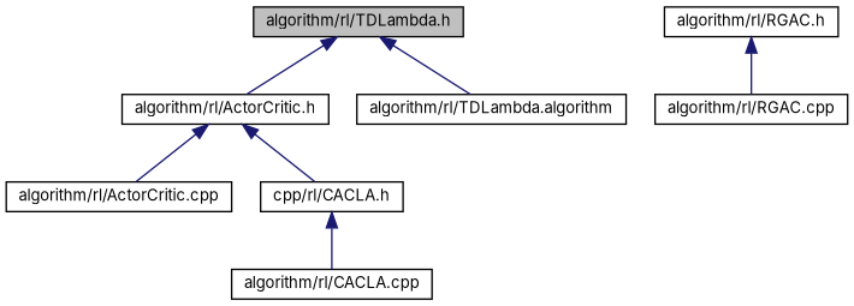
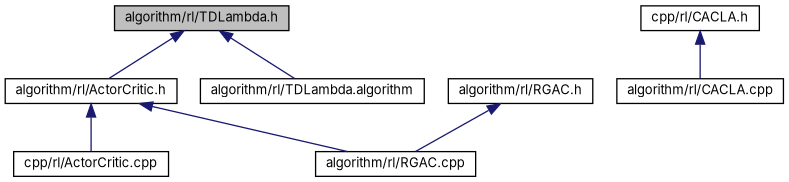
  digraph {
    fontname=Inter
    node [color=black fillcolor=white fontname=Inter fontsize=10 shape=record style=filled]
    edge [color=midnightblue dir=back fontname=Inter fontsize=10 labelfontname=Helvetica labelfontsize=10 style=solid]
    n1 [fillcolor=grey75 fontcolor=black height=0.2 label="algorithm/rl/TDLambda.h" width=0.4]
    n2 [height=0.2 label="algorithm/rl/ActorCritic.h" width=0.4]
    n3 [height=0.2 label="algorithm/rl/TDLambda.algorithm" width=0.4]
-   n4 [height=0.2 label="algorithm/rl/ActorCritic.cpp" width=0.4]
+   n4 [height=0.2 label="cpp/rl/ActorCritic.cpp" width=0.4]
    n5 [height=0.2 label="cpp/rl/CACLA.h" width=0.4]
    n6 [height=0.2 label="algorithm/rl/CACLA.cpp" width=0.4]
    n7 [height=0.2 label="algorithm/rl/RGAC.h" width=0.4]
    n8 [height=0.2 label="algorithm/rl/RGAC.cpp" width=0.4]
    n1 -> n2
    n1 -> n3
    n2 -> n4
-   n2 -> n5
+   n2 -> n8
    n5 -> n6
    n7 -> n8
  }
